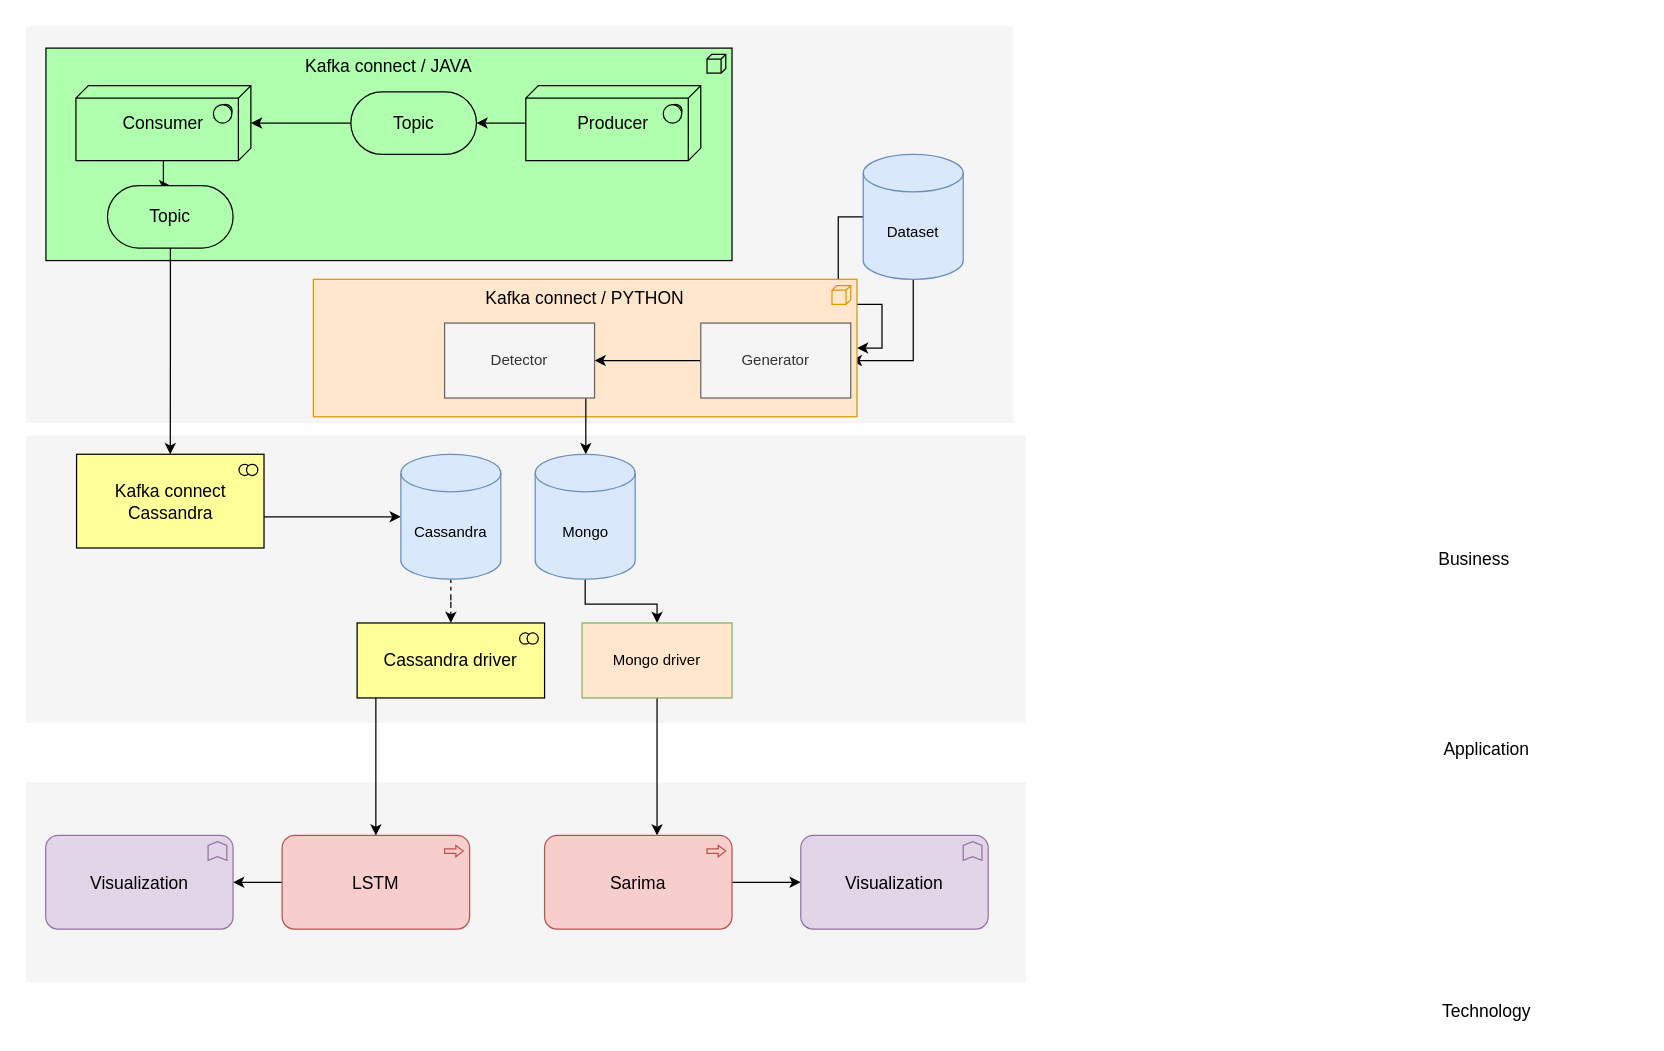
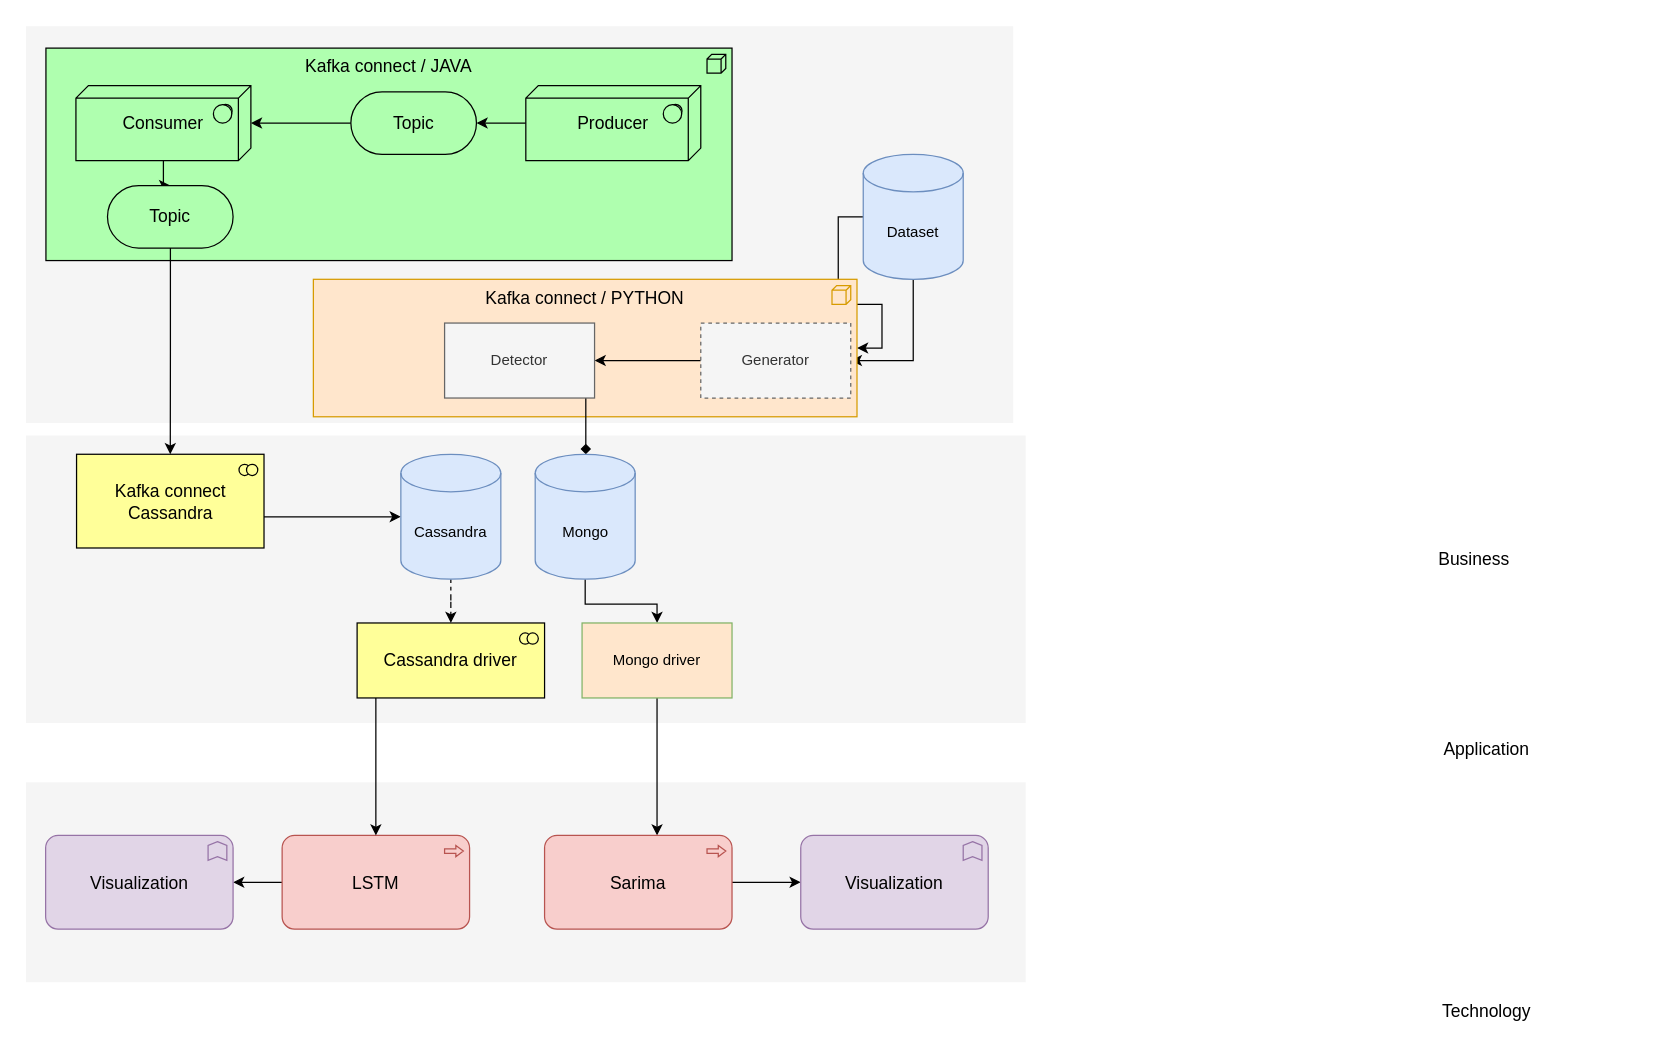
  <mxCell id="0" />
  <mxCell id="1" parent="0" />
  <mxCell id="2" value="" style="whiteSpace=wrap;html=1;strokeColor=none;strokeWidth=1;fillColor=#f5f5f5;fontSize=14;" parent="1" vertex="1"><mxGeometry x="20" y="20.5" width="790" height="317.5" as="geometry" /></mxCell>
  <mxCell id="3" value="" style="whiteSpace=wrap;html=1;strokeColor=none;strokeWidth=1;fillColor=#f5f5f5;fontSize=14;" parent="1" vertex="1"><mxGeometry x="20" y="625.5" width="800" height="160" as="geometry" /></mxCell>
  <mxCell id="4" value="" style="whiteSpace=wrap;html=1;strokeColor=none;strokeWidth=1;fillColor=#f5f5f5;fontSize=14;" parent="1" vertex="1"><mxGeometry x="20" y="348" width="800" height="230" as="geometry" /></mxCell>
  <mxCell id="5" value="Kafka connect / JAVA" style="html=1;whiteSpace=wrap;fillColor=#AFFFAF;shape=mxgraph.archimate3.application;appType=node;archiType=square;fontSize=14;verticalAlign=top;" parent="1" vertex="1"><mxGeometry x="36" y="38" width="549" height="170" as="geometry" /></mxCell>
  <mxCell id="6" style="edgeStyle=orthogonalEdgeStyle;rounded=0;orthogonalLoop=1;jettySize=auto;html=1;entryX=0.5;entryY=0;entryDx=0;entryDy=0;entryPerimeter=0;" edge="1" parent="1" source="7" target="23"><mxGeometry relative="1" as="geometry" /></mxCell>
  <mxCell id="7" value="&lt;div&gt;Consumer&lt;/div&gt;" style="html=1;whiteSpace=wrap;fillColor=#AFFFAF;shape=mxgraph.archimate3.tech;techType=sysSw;fontSize=14;" parent="1" vertex="1"><mxGeometry x="60" y="68" width="140" height="60" as="geometry" /></mxCell>
  <mxCell id="8" style="edgeStyle=orthogonalEdgeStyle;rounded=0;orthogonalLoop=1;jettySize=auto;html=1;" parent="1" source="9" target="11" edge="1"><mxGeometry relative="1" as="geometry" /></mxCell>
  <mxCell id="9" value="&lt;div&gt;Producer&lt;/div&gt;" style="html=1;whiteSpace=wrap;fillColor=#AFFFAF;shape=mxgraph.archimate3.tech;techType=sysSw;fontSize=14;" parent="1" vertex="1"><mxGeometry x="420" y="68" width="140" height="60" as="geometry" /></mxCell>
  <mxCell id="10" style="edgeStyle=orthogonalEdgeStyle;rounded=0;orthogonalLoop=1;jettySize=auto;html=1;entryX=1;entryY=0.5;entryDx=0;entryDy=0;entryPerimeter=0;" edge="1" parent="1" source="11" target="7"><mxGeometry relative="1" as="geometry" /></mxCell>
  <mxCell id="11" value="Topic" style="html=1;whiteSpace=wrap;fillColor=#AFFFAF;shape=mxgraph.archimate3.service;fontSize=14;" parent="1" vertex="1"><mxGeometry x="280" y="73" width="100.5" height="50" as="geometry" /></mxCell>
  <mxCell id="12" style="edgeStyle=orthogonalEdgeStyle;rounded=0;orthogonalLoop=1;jettySize=auto;html=1;" edge="1" parent="1" source="13" target="25"><mxGeometry relative="1" as="geometry"><Array as="points"><mxPoint x="240" y="413" /><mxPoint x="240" y="413" /></Array></mxGeometry></mxCell>
  <mxCell id="13" value="Kafka connect Cassandra" style="html=1;whiteSpace=wrap;fillColor=#ffff99;shape=mxgraph.archimate3.application;appType=collab;archiType=square;fontSize=14;" parent="1" vertex="1"><mxGeometry x="60.5" y="363" width="150" height="75" as="geometry" /></mxCell>
  <mxCell id="14" style="edgeStyle=orthogonalEdgeStyle;rounded=0;orthogonalLoop=1;jettySize=auto;html=1;" parent="1" source="15" target="28" edge="1"><mxGeometry relative="1" as="geometry" /></mxCell>
  <mxCell id="15" value="LSTM" style="html=1;whiteSpace=wrap;fillColor=#f8cecc;shape=mxgraph.archimate3.application;appType=proc;archiType=rounded;fontSize=14;strokeColor=#b85450;" parent="1" vertex="1"><mxGeometry x="225" y="668" width="150" height="75" as="geometry" /></mxCell>
  <mxCell id="16" value="Technology" style="text;html=1;strokeColor=none;fillColor=none;align=center;verticalAlign=middle;whiteSpace=wrap;fontSize=14;" parent="1" vertex="1"><mxGeometry x="1069" y="799" width="240" height="20" as="geometry" /></mxCell>
  <mxCell id="17" value="Application" style="text;html=1;strokeColor=none;fillColor=none;align=center;verticalAlign=middle;whiteSpace=wrap;fontSize=14;" parent="1" vertex="1"><mxGeometry x="1069" y="589" width="240" height="20" as="geometry" /></mxCell>
  <mxCell id="18" value="Business" style="text;html=1;strokeColor=none;fillColor=none;align=center;verticalAlign=middle;whiteSpace=wrap;fontSize=14;" parent="1" vertex="1"><mxGeometry x="1059" y="437" width="240" height="20" as="geometry" /></mxCell>
  <mxCell id="19" style="edgeStyle=orthogonalEdgeStyle;rounded=0;orthogonalLoop=1;jettySize=auto;html=1;" edge="1" parent="1" source="21" target="29"><mxGeometry relative="1" as="geometry" /></mxCell>
  <mxCell id="20" style="edgeStyle=orthogonalEdgeStyle;rounded=0;orthogonalLoop=1;jettySize=auto;html=1;" edge="1" parent="1" source="21" target="31"><mxGeometry relative="1" as="geometry"><Array as="points"><mxPoint x="730" y="288" /></Array></mxGeometry></mxCell>
  <mxCell id="21" value="Dataset" style="shape=cylinder3;whiteSpace=wrap;html=1;boundedLbl=1;backgroundOutline=1;size=15;fillColor=#dae8fc;strokeColor=#6c8ebf;" parent="1" vertex="1"><mxGeometry x="690" y="123" width="80" height="100" as="geometry" /></mxCell>
  <mxCell id="22" style="edgeStyle=orthogonalEdgeStyle;rounded=0;orthogonalLoop=1;jettySize=auto;html=1;" edge="1" parent="1" source="23" target="13"><mxGeometry relative="1" as="geometry" /></mxCell>
  <mxCell id="23" value="Topic" style="html=1;whiteSpace=wrap;fillColor=#AFFFAF;shape=mxgraph.archimate3.service;fontSize=14;" parent="1" vertex="1"><mxGeometry x="85.25" y="148" width="100.5" height="50" as="geometry" /></mxCell>
  <mxCell id="24" style="edgeStyle=orthogonalEdgeStyle;rounded=0;orthogonalLoop=1;jettySize=auto;html=1;dashed=1;" edge="1" parent="1" source="25" target="27"><mxGeometry relative="1" as="geometry" /></mxCell>
  <mxCell id="25" value="Cassandra" style="shape=cylinder3;whiteSpace=wrap;html=1;boundedLbl=1;backgroundOutline=1;size=15;strokeColor=#6c8ebf;fillColor=#dae8fc;" parent="1" vertex="1"><mxGeometry x="320" y="363" width="80" height="100" as="geometry" /></mxCell>
  <mxCell id="26" style="edgeStyle=orthogonalEdgeStyle;rounded=0;orthogonalLoop=1;jettySize=auto;html=1;" parent="1" source="27" target="15" edge="1"><mxGeometry relative="1" as="geometry"><Array as="points"><mxPoint x="300" y="638" /><mxPoint x="300" y="638" /></Array></mxGeometry></mxCell>
  <mxCell id="27" value="Cassandra driver" style="html=1;whiteSpace=wrap;fillColor=#ffff99;shape=mxgraph.archimate3.application;appType=collab;archiType=square;fontSize=14;" parent="1" vertex="1"><mxGeometry x="285" y="498" width="150" height="60" as="geometry" /></mxCell>
  <mxCell id="28" value="Visualization" style="html=1;whiteSpace=wrap;fillColor=#e1d5e7;shape=mxgraph.archimate3.application;appType=func;archiType=rounded;fontSize=14;strokeColor=#9673a6;" parent="1" vertex="1"><mxGeometry x="35.75" y="668" width="150" height="75" as="geometry" /></mxCell>
  <mxCell id="29" value="Kafka connect / PYTHON" style="html=1;whiteSpace=wrap;shape=mxgraph.archimate3.application;appType=node;archiType=square;fontSize=14;verticalAlign=top;fillColor=#ffe6cc;strokeColor=#d79b00;" vertex="1" parent="1"><mxGeometry x="250" y="223" width="435" height="110" as="geometry" /></mxCell>
  <mxCell id="30" style="edgeStyle=orthogonalEdgeStyle;rounded=0;orthogonalLoop=1;jettySize=auto;html=1;" edge="1" parent="1" source="31" target="33"><mxGeometry relative="1" as="geometry" /></mxCell>
- <mxCell id="31" value="Generator" style="rounded=0;whiteSpace=wrap;html=1;fillColor=#f5f5f5;strokeColor=#666666;fontColor=#333333;" vertex="1" parent="1"><mxGeometry x="560" y="258" width="120" height="60" as="geometry" /></mxCell>
- <mxCell id="32" style="edgeStyle=orthogonalEdgeStyle;rounded=0;orthogonalLoop=1;jettySize=auto;html=1;" edge="1" parent="1" source="33" target="35"><mxGeometry relative="1" as="geometry"><Array as="points"><mxPoint x="468" y="328" /><mxPoint x="468" y="328" /></Array></mxGeometry></mxCell>
+ <mxCell id="31" value="Generator" style="rounded=0;whiteSpace=wrap;html=1;fillColor=#f5f5f5;strokeColor=#666666;fontColor=#333333;dashed=1;" vertex="1" parent="1"><mxGeometry x="560" y="258" width="120" height="60" as="geometry" /></mxCell>
+ <mxCell id="32" style="edgeStyle=orthogonalEdgeStyle;rounded=0;orthogonalLoop=1;jettySize=auto;html=1;endArrow=diamond;" edge="1" parent="1" source="33" target="35"><mxGeometry relative="1" as="geometry"><Array as="points"><mxPoint x="468" y="328" /><mxPoint x="468" y="328" /></Array></mxGeometry></mxCell>
  <mxCell id="33" value="Detector" style="rounded=0;whiteSpace=wrap;html=1;fillColor=#f5f5f5;strokeColor=#666666;fontColor=#333333;" vertex="1" parent="1"><mxGeometry x="355" y="258" width="120" height="60" as="geometry" /></mxCell>
  <mxCell id="34" style="edgeStyle=orthogonalEdgeStyle;rounded=0;orthogonalLoop=1;jettySize=auto;html=1;" edge="1" parent="1" source="35" target="37"><mxGeometry relative="1" as="geometry" /></mxCell>
  <mxCell id="35" value="Mongo" style="shape=cylinder3;whiteSpace=wrap;html=1;boundedLbl=1;backgroundOutline=1;size=15;strokeColor=#6c8ebf;fillColor=#dae8fc;" vertex="1" parent="1"><mxGeometry x="427.5" y="363" width="80" height="100" as="geometry" /></mxCell>
  <mxCell id="36" style="edgeStyle=orthogonalEdgeStyle;rounded=0;orthogonalLoop=1;jettySize=auto;html=1;" edge="1" parent="1" source="37" target="39"><mxGeometry relative="1" as="geometry"><Array as="points"><mxPoint x="525" y="638" /><mxPoint x="525" y="638" /></Array></mxGeometry></mxCell>
  <mxCell id="37" value="Mongo driver" style="rounded=0;whiteSpace=wrap;html=1;fillColor=#ffe6cc;strokeColor=#82b366;" vertex="1" parent="1"><mxGeometry x="465" y="498" width="120" height="60" as="geometry" /></mxCell>
  <mxCell id="38" style="edgeStyle=orthogonalEdgeStyle;rounded=0;orthogonalLoop=1;jettySize=auto;html=1;" edge="1" parent="1" source="39" target="40"><mxGeometry relative="1" as="geometry" /></mxCell>
  <mxCell id="39" value="Sarima" style="html=1;whiteSpace=wrap;fillColor=#f8cecc;shape=mxgraph.archimate3.application;appType=proc;archiType=rounded;fontSize=14;strokeColor=#b85450;" vertex="1" parent="1"><mxGeometry x="435" y="668" width="150" height="75" as="geometry" /></mxCell>
  <mxCell id="40" value="Visualization" style="html=1;whiteSpace=wrap;fillColor=#e1d5e7;shape=mxgraph.archimate3.application;appType=func;archiType=rounded;fontSize=14;strokeColor=#9673a6;" vertex="1" parent="1"><mxGeometry x="640" y="668" width="150" height="75" as="geometry" /></mxCell>
